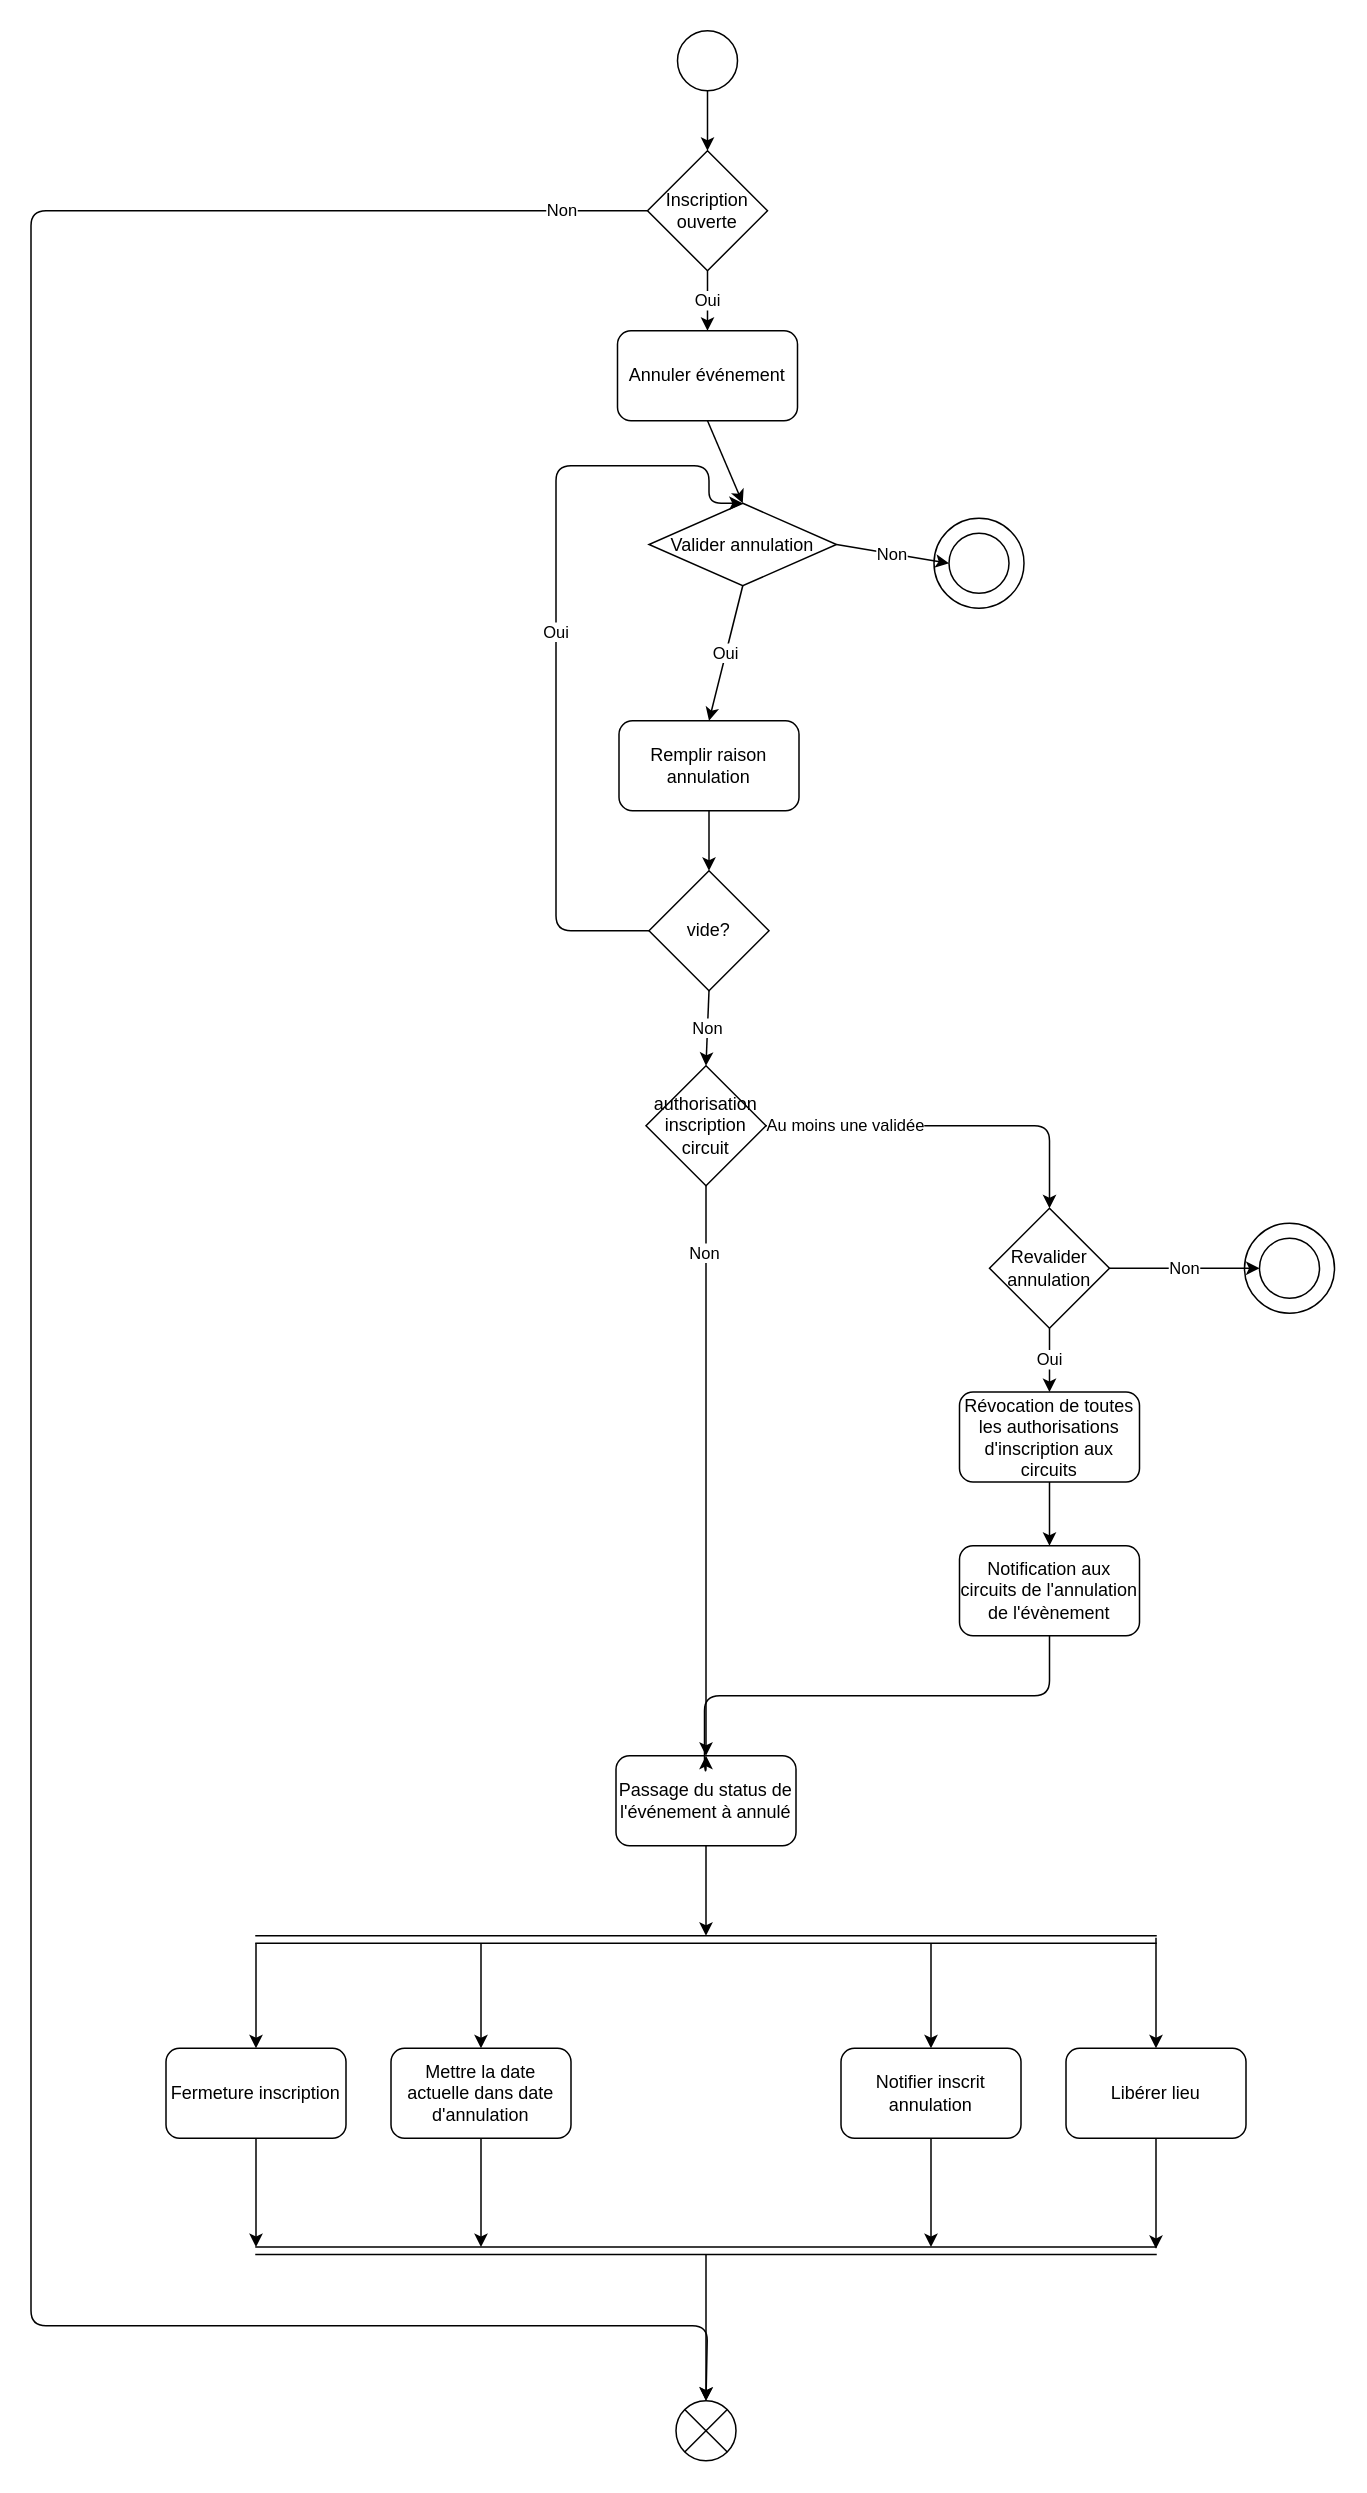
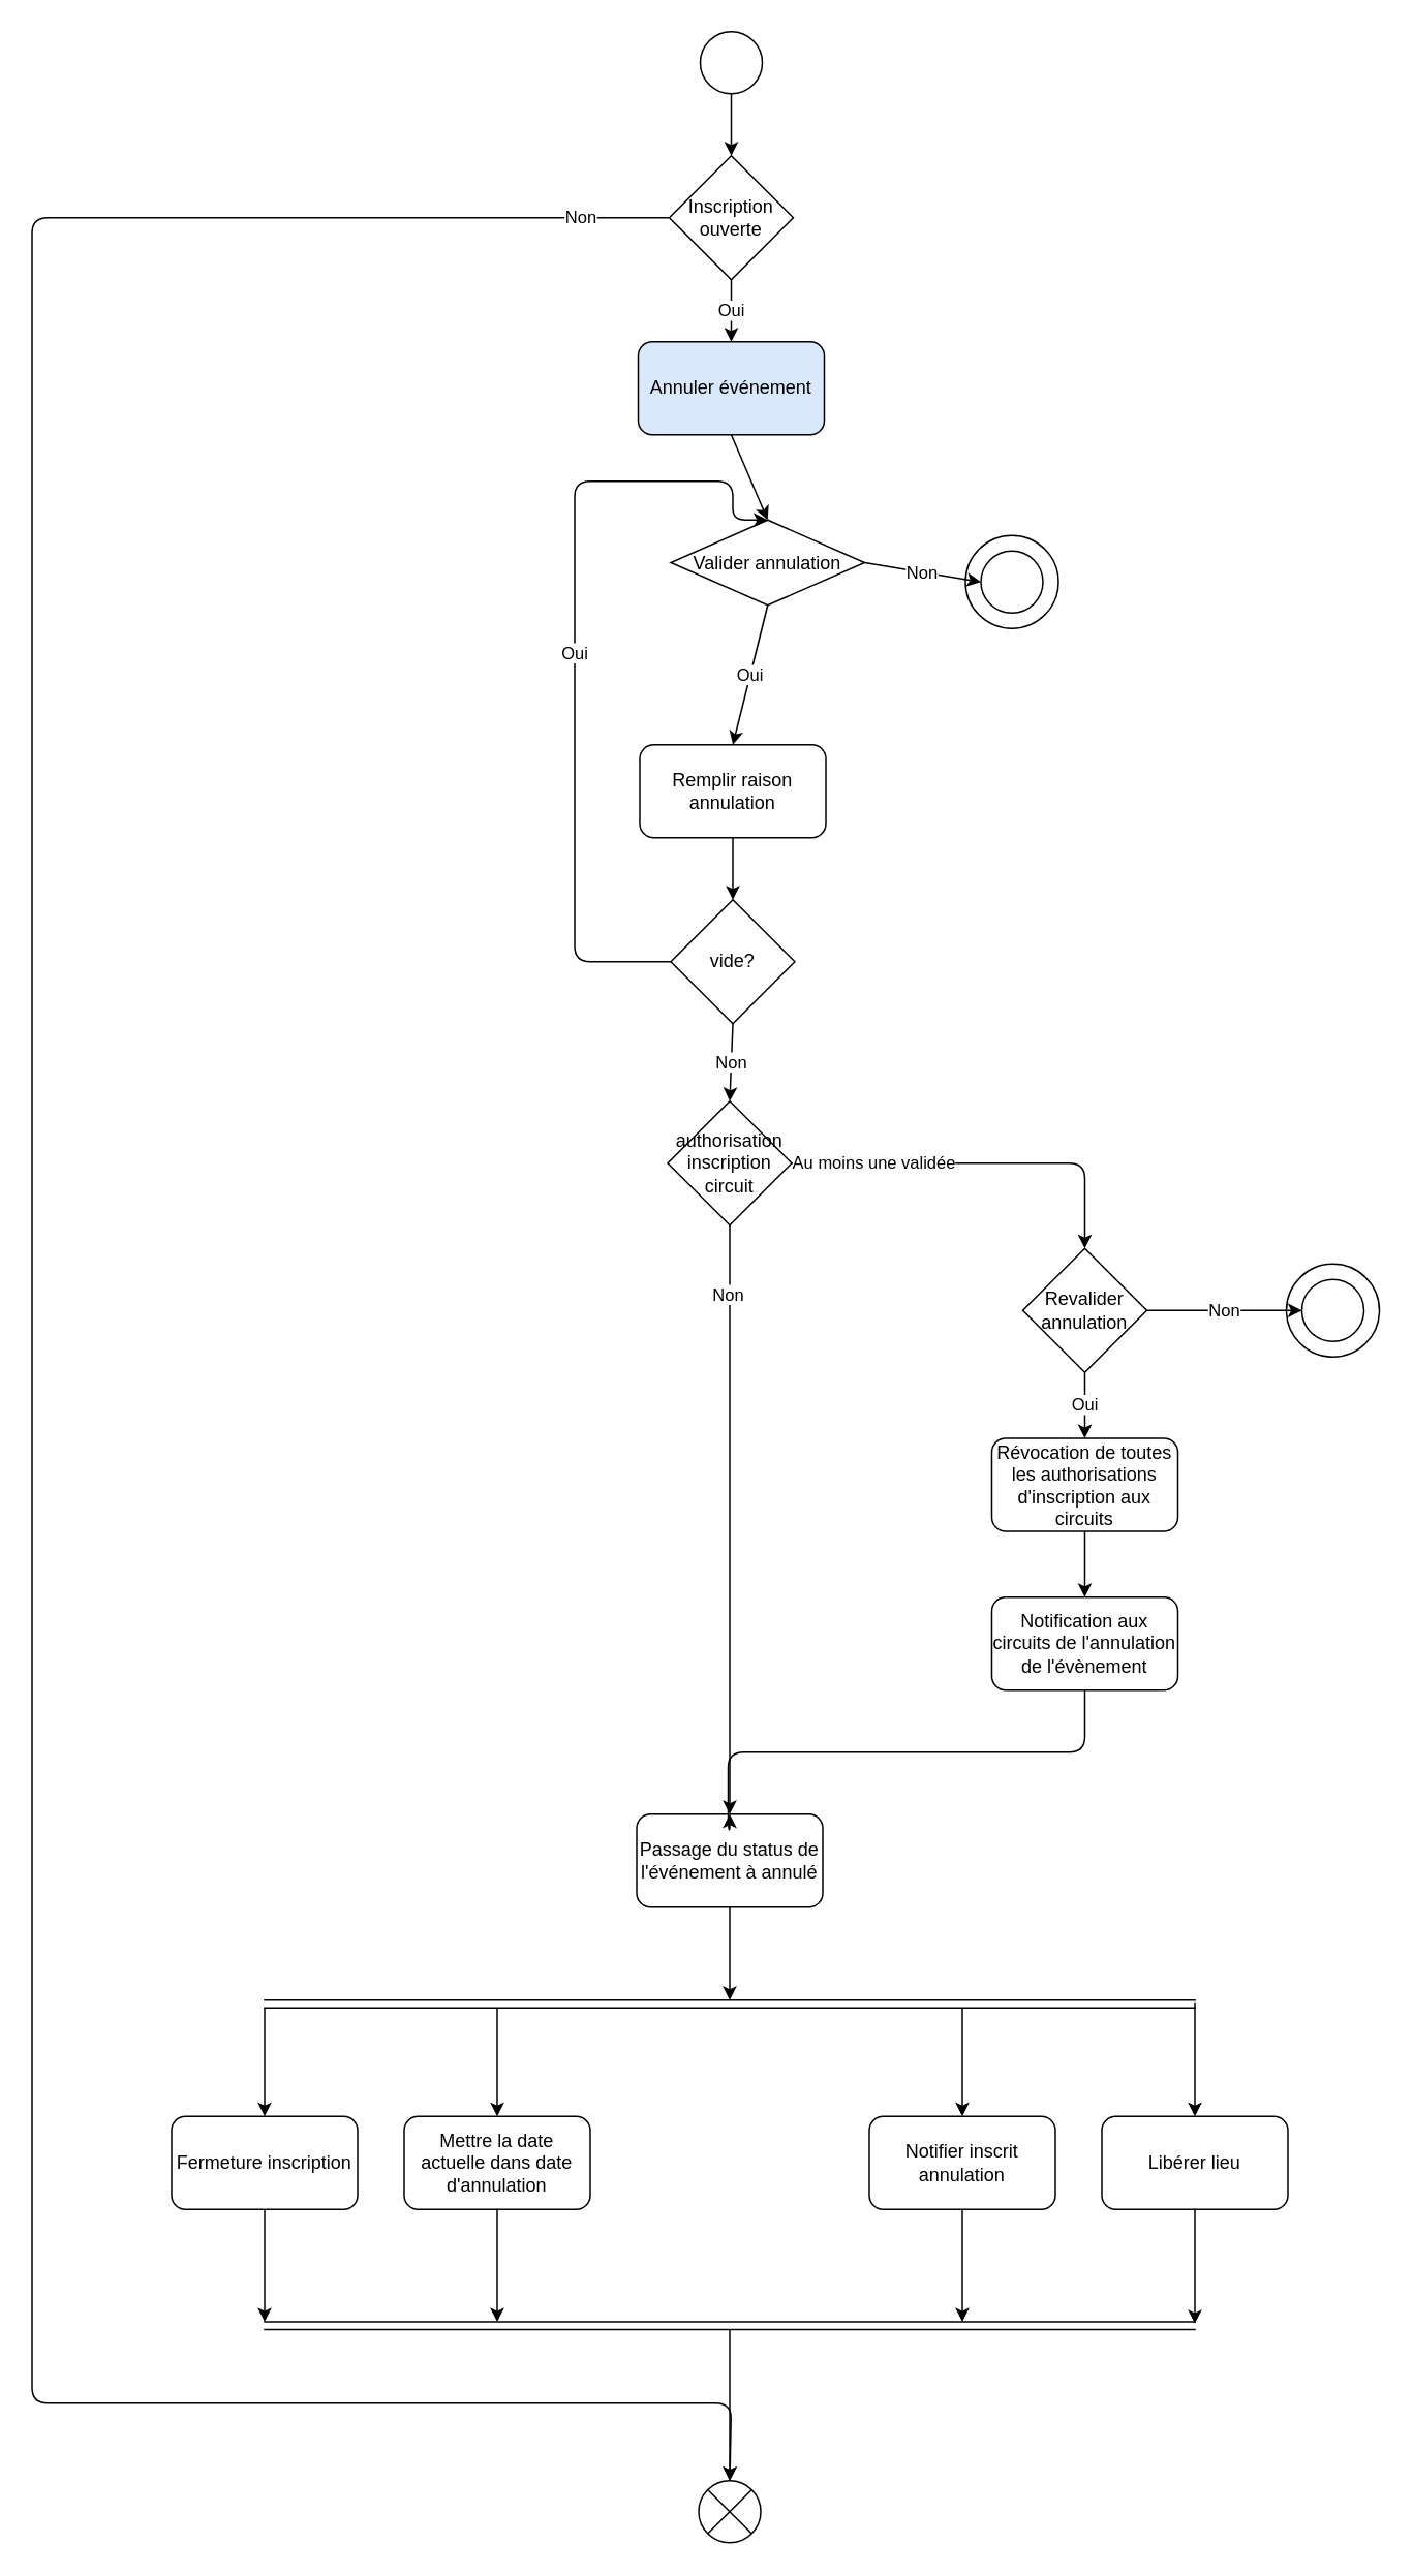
  <mxCell id="0" />
  <mxCell id="1" parent="0" />
  <mxCell id="2" value="" style="ellipse;whiteSpace=wrap;html=1;aspect=fixed;" parent="1" vertex="1"><mxGeometry x="829" y="815" width="60" height="60" as="geometry" /></mxCell>
  <mxCell id="3" value="" style="ellipse;whiteSpace=wrap;html=1;aspect=fixed;" parent="1" vertex="1"><mxGeometry x="622" y="345" width="60" height="60" as="geometry" /></mxCell>
  <mxCell id="4" style="edgeStyle=none;html=1;exitX=0.5;exitY=1;exitDx=0;exitDy=0;entryX=0.5;entryY=0;entryDx=0;entryDy=0;endArrow=classic;endFill=1;" parent="1" source="5" target="8" edge="1"><mxGeometry relative="1" as="geometry" /></mxCell>
- <mxCell id="5" value="Annuler événement" style="rounded=1;whiteSpace=wrap;html=1;" parent="1" vertex="1"><mxGeometry x="411" y="220" width="120" height="60" as="geometry" /></mxCell>
+ <mxCell id="5" value="Annuler événement" style="rounded=1;whiteSpace=wrap;html=1;fillColor=#dae8fc;" parent="1" vertex="1"><mxGeometry x="411" y="220" width="120" height="60" as="geometry" /></mxCell>
  <mxCell id="6" value="Non" style="edgeStyle=none;html=1;exitX=1;exitY=0.5;exitDx=0;exitDy=0;entryX=0;entryY=0.5;entryDx=0;entryDy=0;endArrow=classic;endFill=1;" parent="1" source="8" target="9" edge="1"><mxGeometry relative="1" as="geometry" /></mxCell>
  <mxCell id="7" value="Oui" style="edgeStyle=none;html=1;exitX=0.5;exitY=1;exitDx=0;exitDy=0;endArrow=classic;endFill=1;entryX=0.5;entryY=0;entryDx=0;entryDy=0;" parent="1" source="8" target="45" edge="1"><mxGeometry relative="1" as="geometry"><mxPoint x="472" y="480" as="targetPoint" /></mxGeometry></mxCell>
  <mxCell id="8" value="Valider annulation" style="rhombus;whiteSpace=wrap;html=1;" parent="1" vertex="1"><mxGeometry x="432" y="335" width="125" height="55" as="geometry" /></mxCell>
  <mxCell id="9" value="" style="ellipse;whiteSpace=wrap;html=1;aspect=fixed;" parent="1" vertex="1"><mxGeometry x="632" y="355" width="40" height="40" as="geometry" /></mxCell>
  <mxCell id="10" style="edgeStyle=none;html=1;exitX=0.5;exitY=1;exitDx=0;exitDy=0;endArrow=classic;endFill=1;entryX=0.75;entryY=0;entryDx=0;entryDy=0;" parent="1" source="12" target="33" edge="1"><mxGeometry relative="1" as="geometry"><mxPoint x="380.571" y="1495" as="targetPoint" /></mxGeometry></mxCell>
  <mxCell id="11" style="edgeStyle=none;html=1;endArrow=classic;endFill=1;entryX=0.5;entryY=0;entryDx=0;entryDy=0;exitX=0.75;exitY=1;exitDx=0;exitDy=0;" parent="1" source="31" target="12" edge="1"><mxGeometry relative="1" as="geometry"><mxPoint x="411" y="1335" as="targetPoint" /><mxPoint x="381" y="1305" as="sourcePoint" /></mxGeometry></mxCell>
  <mxCell id="12" value="Notifier inscrit annulation" style="rounded=1;whiteSpace=wrap;html=1;" parent="1" vertex="1"><mxGeometry x="560" y="1365" width="120" height="60" as="geometry" /></mxCell>
  <mxCell id="13" style="edgeStyle=none;html=1;exitX=0.5;exitY=1;exitDx=0;exitDy=0;endArrow=classic;endFill=1;entryX=1;entryY=0.25;entryDx=0;entryDy=0;" parent="1" source="15" target="33" edge="1"><mxGeometry relative="1" as="geometry"><mxPoint x="561" y="1495" as="targetPoint" /></mxGeometry></mxCell>
  <mxCell id="14" style="edgeStyle=none;html=1;endArrow=classic;endFill=1;entryX=0.5;entryY=0;entryDx=0;entryDy=0;exitX=1;exitY=0.25;exitDx=0;exitDy=0;" parent="1" source="31" target="15" edge="1"><mxGeometry relative="1" as="geometry"><mxPoint x="581" y="1345" as="targetPoint" /><mxPoint x="561" y="1305" as="sourcePoint" /></mxGeometry></mxCell>
  <mxCell id="15" value="Libérer lieu" style="rounded=1;whiteSpace=wrap;html=1;" parent="1" vertex="1"><mxGeometry x="710" y="1365" width="120" height="60" as="geometry" /></mxCell>
  <mxCell id="16" style="edgeStyle=none;html=1;exitX=0.5;exitY=1;exitDx=0;exitDy=0;entryX=0.5;entryY=0;entryDx=0;entryDy=0;" edge="1" parent="1" source="17" target="31"><mxGeometry relative="1" as="geometry" /></mxCell>
  <mxCell id="17" value="Passage du status de l'événement à annulé" style="rounded=1;whiteSpace=wrap;html=1;" parent="1" vertex="1"><mxGeometry x="410" y="1170" width="120" height="60" as="geometry" /></mxCell>
  <mxCell id="18" value="" style="shape=sumEllipse;perimeter=ellipsePerimeter;whiteSpace=wrap;html=1;backgroundOutline=1;" parent="1" vertex="1"><mxGeometry x="450" y="1600" width="40" height="40" as="geometry" /></mxCell>
  <mxCell id="19" style="edgeStyle=orthogonalEdgeStyle;html=1;exitX=0.5;exitY=1;exitDx=0;exitDy=0;endArrow=classic;endFill=1;entryX=0.5;entryY=0;entryDx=0;entryDy=0;" parent="1" source="36" target="17" edge="1"><mxGeometry relative="1" as="geometry"><mxPoint x="469" y="1180" as="targetPoint" /><Array as="points"><mxPoint x="699" y="1130" /><mxPoint x="469" y="1130" /><mxPoint x="469" y="1180" /></Array></mxGeometry></mxCell>
  <mxCell id="20" style="edgeStyle=orthogonalEdgeStyle;html=1;exitX=0.5;exitY=1;exitDx=0;exitDy=0;entryX=0.5;entryY=0;entryDx=0;entryDy=0;" parent="1" source="21" target="36" edge="1"><mxGeometry relative="1" as="geometry" /></mxCell>
  <mxCell id="21" value="Révocation de toutes les authorisations d'inscription aux circuits" style="rounded=1;whiteSpace=wrap;html=1;strokeColor=default;" parent="1" vertex="1"><mxGeometry x="639" y="927.5" width="120" height="60" as="geometry" /></mxCell>
  <mxCell id="22" value="Non" style="edgeStyle=none;html=1;exitX=0.5;exitY=1;exitDx=0;exitDy=0;endArrow=classic;endFill=1;entryX=0.5;entryY=0;entryDx=0;entryDy=0;" parent="1" source="24" target="17" edge="1"><mxGeometry x="-0.766" y="-1" relative="1" as="geometry"><mxPoint x="470" y="1190" as="targetPoint" /><mxPoint y="1" as="offset" /></mxGeometry></mxCell>
  <mxCell id="23" value="Au moins une validée" style="edgeStyle=orthogonalEdgeStyle;html=1;exitX=1;exitY=0.5;exitDx=0;exitDy=0;entryX=0.5;entryY=0;entryDx=0;entryDy=0;endArrow=classic;endFill=1;" parent="1" source="24" target="27" edge="1"><mxGeometry x="-0.562" relative="1" as="geometry"><mxPoint as="offset" /></mxGeometry></mxCell>
  <mxCell id="24" value="authorisation inscription circuit" style="rhombus;whiteSpace=wrap;html=1;strokeColor=default;" parent="1" vertex="1"><mxGeometry x="430" y="710" width="80" height="80" as="geometry" /></mxCell>
  <mxCell id="25" value="Oui" style="edgeStyle=none;html=1;exitX=0.5;exitY=1;exitDx=0;exitDy=0;entryX=0.5;entryY=0;entryDx=0;entryDy=0;endArrow=classic;endFill=1;" parent="1" source="27" target="21" edge="1"><mxGeometry relative="1" as="geometry" /></mxCell>
  <mxCell id="26" value="Non" style="edgeStyle=none;html=1;exitX=1;exitY=0.5;exitDx=0;exitDy=0;endArrow=classic;endFill=1;entryX=0;entryY=0.5;entryDx=0;entryDy=0;" parent="1" source="27" target="28" edge="1"><mxGeometry relative="1" as="geometry"><mxPoint x="839" y="845.286" as="targetPoint" /></mxGeometry></mxCell>
  <mxCell id="27" value="Revalider annulation" style="rhombus;whiteSpace=wrap;html=1;strokeColor=default;" parent="1" vertex="1"><mxGeometry x="659" y="805" width="80" height="80" as="geometry" /></mxCell>
  <mxCell id="28" value="" style="ellipse;whiteSpace=wrap;html=1;aspect=fixed;" parent="1" vertex="1"><mxGeometry x="839" y="825" width="40" height="40" as="geometry" /></mxCell>
  <mxCell id="29" style="edgeStyle=orthogonalEdgeStyle;html=1;exitX=0;exitY=1;exitDx=0;exitDy=0;entryX=0.5;entryY=0;entryDx=0;entryDy=0;" parent="1" source="31" target="38" edge="1"><mxGeometry relative="1" as="geometry" /></mxCell>
  <mxCell id="30" style="edgeStyle=none;html=1;exitX=0.25;exitY=1;exitDx=0;exitDy=0;entryX=0.5;entryY=0;entryDx=0;entryDy=0;" edge="1" parent="1" source="31" target="43"><mxGeometry relative="1" as="geometry" /></mxCell>
  <mxCell id="31" value="" style="shape=partialRectangle;whiteSpace=wrap;html=1;left=0;right=0;fillColor=none;strokeColor=default;" parent="1" vertex="1"><mxGeometry x="170" y="1290" width="600" height="5" as="geometry" /></mxCell>
  <mxCell id="32" style="edgeStyle=orthogonalEdgeStyle;html=1;exitX=0.5;exitY=1;exitDx=0;exitDy=0;entryX=0.5;entryY=0;entryDx=0;entryDy=0;" parent="1" source="33" target="18" edge="1"><mxGeometry relative="1" as="geometry"><mxPoint x="471" y="1580" as="targetPoint" /></mxGeometry></mxCell>
  <mxCell id="33" value="" style="shape=partialRectangle;whiteSpace=wrap;html=1;left=0;right=0;fillColor=none;strokeColor=default;" parent="1" vertex="1"><mxGeometry x="170" y="1497.5" width="600" height="5" as="geometry" /></mxCell>
  <mxCell id="34" style="edgeStyle=none;html=1;exitX=0.5;exitY=1;exitDx=0;exitDy=0;entryX=0.5;entryY=0;entryDx=0;entryDy=0;" parent="1" source="35" target="41" edge="1"><mxGeometry relative="1" as="geometry"><mxPoint x="471" y="100" as="targetPoint" /></mxGeometry></mxCell>
  <mxCell id="35" value="" style="ellipse;whiteSpace=wrap;html=1;aspect=fixed;" parent="1" vertex="1"><mxGeometry x="451" y="20" width="40" height="40" as="geometry" /></mxCell>
  <mxCell id="36" value="Notification aux circuits de l'annulation de l'évènement" style="rounded=1;whiteSpace=wrap;html=1;strokeColor=default;" parent="1" vertex="1"><mxGeometry x="639" y="1030" width="120" height="60" as="geometry" /></mxCell>
  <mxCell id="37" style="edgeStyle=orthogonalEdgeStyle;html=1;exitX=0.5;exitY=1;exitDx=0;exitDy=0;entryX=0;entryY=0;entryDx=0;entryDy=0;" parent="1" source="38" target="33" edge="1"><mxGeometry relative="1" as="geometry" /></mxCell>
  <mxCell id="38" value="Fermeture inscription" style="rounded=1;whiteSpace=wrap;html=1;" parent="1" vertex="1"><mxGeometry x="110" y="1365" width="120" height="60" as="geometry" /></mxCell>
  <mxCell id="39" value="Oui" style="edgeStyle=orthogonalEdgeStyle;html=1;exitX=0.5;exitY=1;exitDx=0;exitDy=0;entryX=0.5;entryY=0;entryDx=0;entryDy=0;" parent="1" source="41" target="5" edge="1"><mxGeometry relative="1" as="geometry" /></mxCell>
  <mxCell id="40" value="Non" style="edgeStyle=orthogonalEdgeStyle;html=1;exitX=0;exitY=0.5;exitDx=0;exitDy=0;entryX=0.5;entryY=0;entryDx=0;entryDy=0;" parent="1" source="41" target="18" edge="1"><mxGeometry x="-0.95" relative="1" as="geometry"><Array as="points"><mxPoint x="20" y="140" /><mxPoint x="20" y="1550" /><mxPoint x="471" y="1550" /><mxPoint x="471" y="1600" /></Array><mxPoint x="1" as="offset" /><mxPoint x="471" y="1600" as="targetPoint" /></mxGeometry></mxCell>
  <mxCell id="41" value="Inscription ouverte" style="rhombus;whiteSpace=wrap;html=1;" parent="1" vertex="1"><mxGeometry x="431" y="100" width="80" height="80" as="geometry" /></mxCell>
  <mxCell id="42" style="edgeStyle=none;html=1;exitX=0.5;exitY=1;exitDx=0;exitDy=0;entryX=0.25;entryY=0;entryDx=0;entryDy=0;" edge="1" parent="1" source="43" target="33"><mxGeometry relative="1" as="geometry" /></mxCell>
  <mxCell id="43" value="Mettre la date actuelle dans date d'annulation" style="rounded=1;whiteSpace=wrap;html=1;" vertex="1" parent="1"><mxGeometry x="260" y="1365" width="120" height="60" as="geometry" /></mxCell>
  <mxCell id="44" style="edgeStyle=none;html=1;exitX=0.5;exitY=1;exitDx=0;exitDy=0;entryX=0.5;entryY=0;entryDx=0;entryDy=0;" edge="1" parent="1" source="45" target="48"><mxGeometry relative="1" as="geometry"><mxPoint x="471" y="610" as="targetPoint" /></mxGeometry></mxCell>
  <mxCell id="45" value="Remplir raison annulation" style="rounded=1;whiteSpace=wrap;html=1;" vertex="1" parent="1"><mxGeometry x="412" y="480" width="120" height="60" as="geometry" /></mxCell>
  <mxCell id="46" value="Non" style="edgeStyle=none;html=1;exitX=0.5;exitY=1;exitDx=0;exitDy=0;entryX=0.5;entryY=0;entryDx=0;entryDy=0;" edge="1" parent="1" source="48" target="24"><mxGeometry relative="1" as="geometry" /></mxCell>
  <mxCell id="47" value="Oui" style="edgeStyle=orthogonalEdgeStyle;html=1;exitX=0;exitY=0.5;exitDx=0;exitDy=0;entryX=0.5;entryY=0;entryDx=0;entryDy=0;" edge="1" parent="1" source="48" target="8"><mxGeometry relative="1" as="geometry"><Array as="points"><mxPoint x="370" y="620" /><mxPoint x="370" y="310" /><mxPoint x="472" y="310" /></Array></mxGeometry></mxCell>
  <mxCell id="48" value="vide?" style="rhombus;whiteSpace=wrap;html=1;" vertex="1" parent="1"><mxGeometry x="432" y="580" width="80" height="80" as="geometry" /></mxCell>
